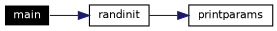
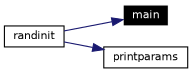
  digraph {
    rankdir=LR
    node [color=black fontname=Helvetica fontsize=10 shape=record]
    edge [color=midnightblue fontname=Helvetica fontsize=10 labelfontname=Helvetica labelfontsize=10 style=solid]
    n1 [color=white fillcolor=black fontcolor=white height=0.2 label=main style=filled width=0.4]
    n2 [height=0.2 label=randinit width=0.4]
    n3 [height=0.2 label=printparams width=0.4]
-   n1 -> n2
+   n2 -> n1
    n2 -> n3
  }
